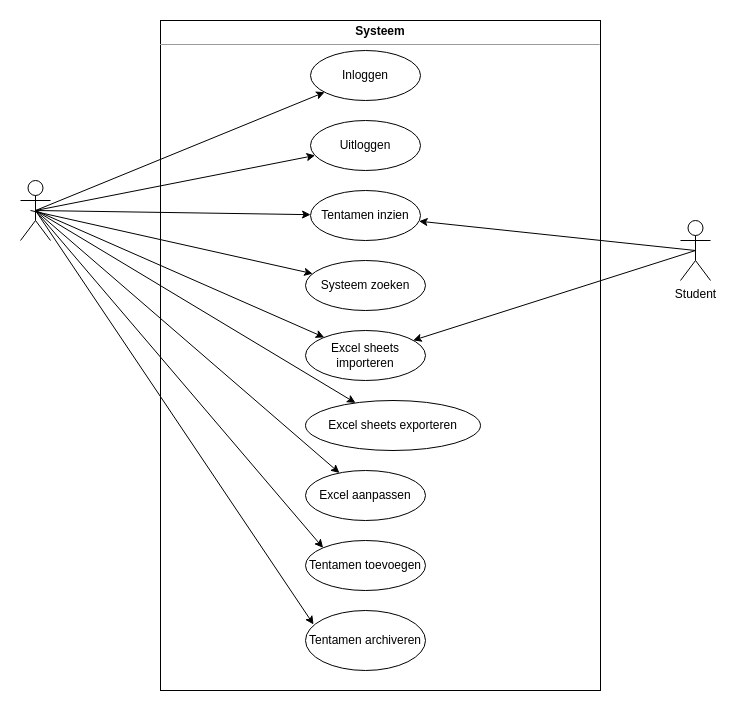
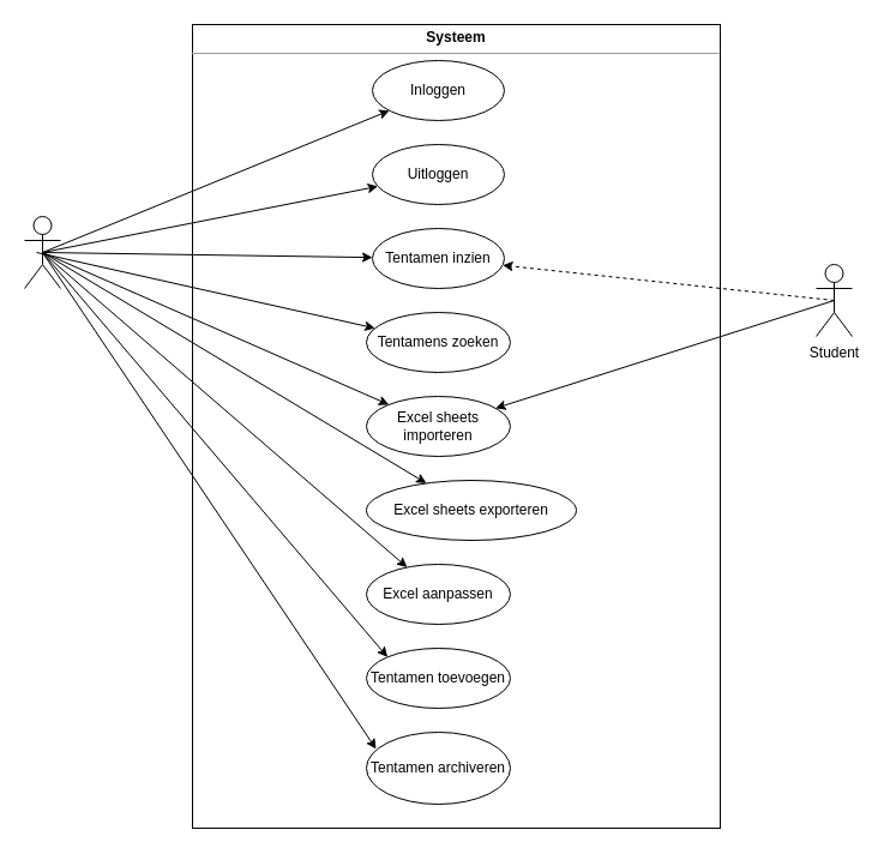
  <mxCell id="0" />
  <mxCell id="1" parent="0" />
  <mxCell id="2" value="&lt;p style=&quot;margin: 0px ; margin-top: 4px ; text-align: center&quot;&gt;&lt;b&gt;Systeem&lt;/b&gt;&lt;br&gt;&lt;/p&gt;&lt;hr size=&quot;1&quot;&gt;&lt;div style=&quot;height: 2px&quot;&gt;&lt;/div&gt;" style="verticalAlign=top;align=left;overflow=fill;fontSize=12;fontFamily=Helvetica;html=1;" vertex="1" parent="1"><mxGeometry x="160" y="20" width="440" height="670" as="geometry" /></mxCell>
  <mxCell id="3" value="Student" style="shape=umlActor;verticalLabelPosition=bottom;verticalAlign=top;html=1;" vertex="1" parent="1"><mxGeometry x="680" y="220" width="30" height="60" as="geometry" /></mxCell>
  <mxCell id="4" value="" style="shape=umlActor;verticalLabelPosition=bottom;verticalAlign=top;html=1;" vertex="1" parent="1"><mxGeometry x="20" y="180" width="30" height="60" as="geometry" /></mxCell>
  <mxCell id="5" value="Inloggen" style="ellipse;whiteSpace=wrap;html=1;" vertex="1" parent="1"><mxGeometry x="310" y="50" width="110" height="50" as="geometry" /></mxCell>
  <mxCell id="6" value="Uitloggen" style="ellipse;whiteSpace=wrap;html=1;" vertex="1" parent="1"><mxGeometry x="310" y="120" width="110" height="50" as="geometry" /></mxCell>
  <mxCell id="7" value="Tentamen inzien" style="ellipse;whiteSpace=wrap;html=1;" vertex="1" parent="1"><mxGeometry x="310" y="190" width="110" height="50" as="geometry" /></mxCell>
- <mxCell id="8" value="Systeem zoeken" style="ellipse;whiteSpace=wrap;html=1;" vertex="1" parent="1"><mxGeometry x="305" y="260" width="120" height="50" as="geometry" /></mxCell>
+ <mxCell id="8" value="Tentamens zoeken" style="ellipse;whiteSpace=wrap;html=1;" vertex="1" parent="1"><mxGeometry x="305" y="260" width="120" height="50" as="geometry" /></mxCell>
  <mxCell id="9" value="Excel sheets importeren" style="ellipse;whiteSpace=wrap;html=1;" vertex="1" parent="1"><mxGeometry x="305" y="330" width="120" height="50" as="geometry" /></mxCell>
  <mxCell id="10" value="&lt;div&gt;Excel sheets exporteren&lt;/div&gt;" style="ellipse;whiteSpace=wrap;html=1;" vertex="1" parent="1"><mxGeometry x="305" y="400" width="175" height="50" as="geometry" /></mxCell>
  <mxCell id="11" value="Tentamen archiveren" style="ellipse;whiteSpace=wrap;html=1;" vertex="1" parent="1"><mxGeometry x="305" y="610" width="120" height="60" as="geometry" /></mxCell>
  <mxCell id="12" value="Excel aanpassen" style="ellipse;whiteSpace=wrap;html=1;" vertex="1" parent="1"><mxGeometry x="305" y="470" width="120" height="50" as="geometry" /></mxCell>
  <mxCell id="13" value="Tentamen toevoegen" style="ellipse;whiteSpace=wrap;html=1;" vertex="1" parent="1"><mxGeometry x="305" y="540" width="120" height="50" as="geometry" /></mxCell>
  <mxCell id="14" value="" style="endArrow=classic;html=1;rounded=0;exitX=0.5;exitY=0.5;exitDx=0;exitDy=0;exitPerimeter=0;" edge="1" parent="1" source="4" target="9"><mxGeometry width="50" height="50" relative="1" as="geometry"><mxPoint x="460" y="330" as="sourcePoint" /><mxPoint x="510" y="280" as="targetPoint" /></mxGeometry></mxCell>
  <mxCell id="15" value="" style="endArrow=classic;html=1;rounded=0;exitX=0.5;exitY=0.5;exitDx=0;exitDy=0;exitPerimeter=0;" edge="1" parent="1" source="4" target="5"><mxGeometry width="50" height="50" relative="1" as="geometry"><mxPoint x="460" y="330" as="sourcePoint" /><mxPoint x="510" y="280" as="targetPoint" /></mxGeometry></mxCell>
  <mxCell id="16" value="" style="endArrow=classic;html=1;rounded=0;exitX=0.5;exitY=0.5;exitDx=0;exitDy=0;exitPerimeter=0;" edge="1" parent="1" source="4" target="6"><mxGeometry width="50" height="50" relative="1" as="geometry"><mxPoint x="35" y="220" as="sourcePoint" /><mxPoint x="419.745" y="99.208" as="targetPoint" /></mxGeometry></mxCell>
  <mxCell id="17" value="" style="endArrow=classic;html=1;rounded=0;exitX=0.5;exitY=0.5;exitDx=0;exitDy=0;exitPerimeter=0;" edge="1" parent="1" source="4" target="7"><mxGeometry width="50" height="50" relative="1" as="geometry"><mxPoint x="35" y="220" as="sourcePoint" /><mxPoint x="412.81" y="162.889" as="targetPoint" /></mxGeometry></mxCell>
  <mxCell id="18" value="" style="endArrow=classic;html=1;rounded=0;" edge="1" parent="1" target="8"><mxGeometry width="50" height="50" relative="1" as="geometry"><mxPoint x="30" y="210" as="sourcePoint" /><mxPoint x="410.018" y="224.361" as="targetPoint" /></mxGeometry></mxCell>
  <mxCell id="19" value="" style="endArrow=classic;html=1;rounded=0;exitX=0.5;exitY=0.5;exitDx=0;exitDy=0;exitPerimeter=0;" edge="1" parent="1" source="3" target="9"><mxGeometry width="50" height="50" relative="1" as="geometry"><mxPoint x="35" y="220" as="sourcePoint" /><mxPoint x="100" y="470" as="targetPoint" /></mxGeometry></mxCell>
- <mxCell id="20" value="" style="endArrow=classic;html=1;rounded=0;exitX=0.5;exitY=0.5;exitDx=0;exitDy=0;exitPerimeter=0;" edge="1" parent="1" source="3" target="7"><mxGeometry width="50" height="50" relative="1" as="geometry"><mxPoint x="705" y="260" as="sourcePoint" /><mxPoint x="433.146" y="288.833" as="targetPoint" /></mxGeometry></mxCell>
+ <mxCell id="20" value="" style="endArrow=classic;html=1;rounded=0;exitX=0.5;exitY=0.5;exitDx=0;exitDy=0;exitPerimeter=0;dashed=1;" edge="1" parent="1" source="3" target="7"><mxGeometry width="50" height="50" relative="1" as="geometry"><mxPoint x="705" y="260" as="sourcePoint" /><mxPoint x="433.146" y="288.833" as="targetPoint" /></mxGeometry></mxCell>
  <mxCell id="21" value="" style="endArrow=classic;html=1;rounded=0;exitX=0.5;exitY=0.5;exitDx=0;exitDy=0;exitPerimeter=0;" edge="1" parent="1" source="4" target="10"><mxGeometry width="50" height="50" relative="1" as="geometry"><mxPoint x="35" y="220" as="sourcePoint" /><mxPoint x="333.07" y="347.118" as="targetPoint" /></mxGeometry></mxCell>
  <mxCell id="22" value="" style="endArrow=classic;html=1;rounded=0;exitX=0.5;exitY=0.5;exitDx=0;exitDy=0;exitPerimeter=0;" edge="1" parent="1" source="4" target="12"><mxGeometry width="50" height="50" relative="1" as="geometry"><mxPoint x="35" y="220" as="sourcePoint" /><mxPoint x="341.987" y="414.124" as="targetPoint" /></mxGeometry></mxCell>
  <mxCell id="23" value="" style="endArrow=classic;html=1;rounded=0;exitX=0.5;exitY=0.5;exitDx=0;exitDy=0;exitPerimeter=0;entryX=0;entryY=0;entryDx=0;entryDy=0;" edge="1" parent="1" source="4" target="13"><mxGeometry width="50" height="50" relative="1" as="geometry"><mxPoint x="35" y="220" as="sourcePoint" /><mxPoint x="348.293" y="482.613" as="targetPoint" /></mxGeometry></mxCell>
  <mxCell id="24" value="" style="endArrow=classic;html=1;rounded=0;exitX=0.5;exitY=0.5;exitDx=0;exitDy=0;exitPerimeter=0;entryX=0.067;entryY=0.233;entryDx=0;entryDy=0;entryPerimeter=0;" edge="1" parent="1" source="4" target="11"><mxGeometry width="50" height="50" relative="1" as="geometry"><mxPoint x="35" y="220" as="sourcePoint" /><mxPoint x="352.762" y="551.781" as="targetPoint" /></mxGeometry></mxCell>
